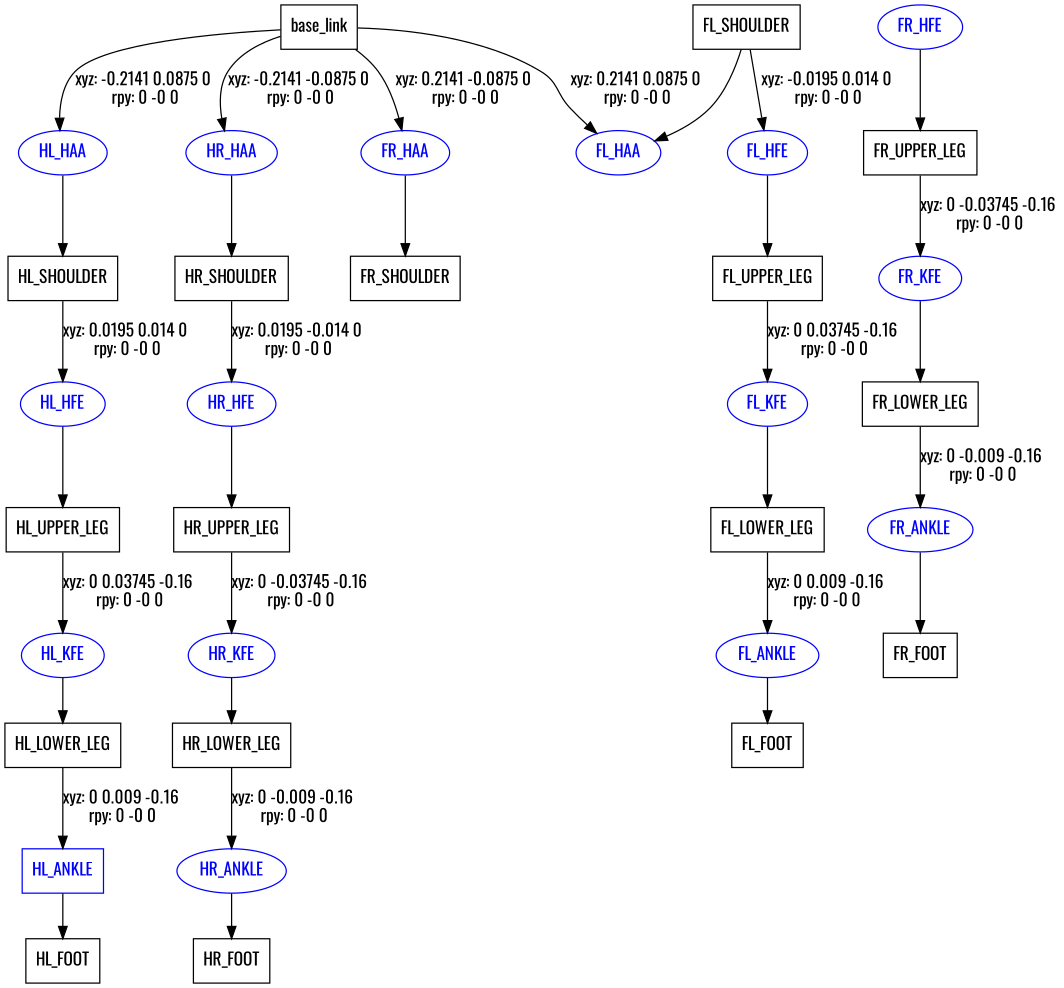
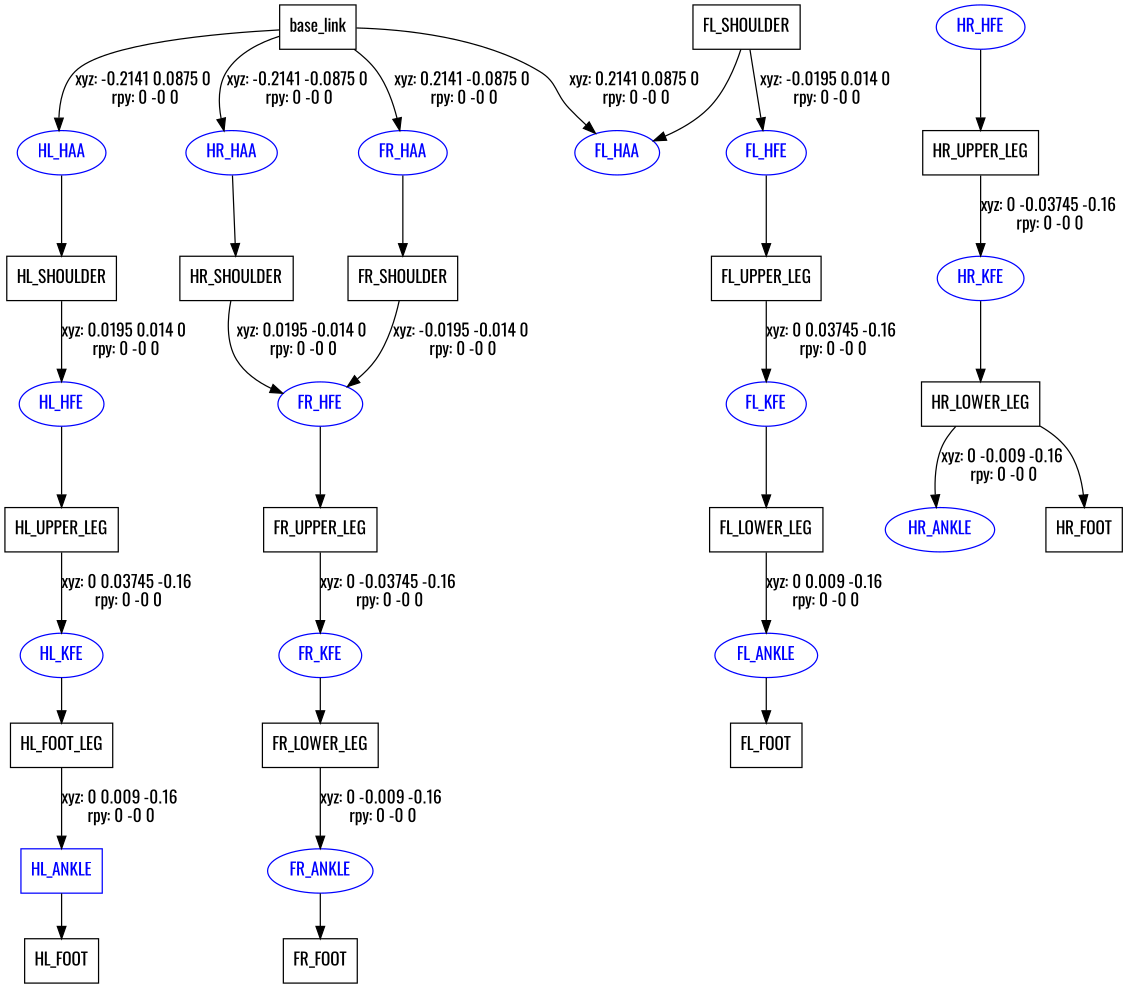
  digraph {
    fontname=Oswald
    node [fontname=Oswald shape=box]
    edge [fontname=Oswald]
    n1 [label=base_link]
    FL_HAA [color=blue fontcolor=blue shape=ellipse]
    FR_HAA [color=blue fontcolor=blue shape=ellipse]
    HL_HAA [color=blue fontcolor=blue shape=ellipse]
    HR_HAA [color=blue fontcolor=blue shape=ellipse]
    n6 [label=FR_SHOULDER]
    n7 [label=HL_SHOULDER]
    n8 [label=HR_SHOULDER]
    n9 [label=FL_SHOULDER]
    FL_HFE [color=blue fontcolor=blue shape=ellipse]
    n11 [label=FL_UPPER_LEG]
    FL_KFE [color=blue fontcolor=blue shape=ellipse]
    n13 [label=FL_LOWER_LEG]
    FL_ANKLE [color=blue fontcolor=blue shape=ellipse]
    n15 [label=FL_FOOT]
    FR_HFE [color=blue fontcolor=blue shape=ellipse]
    n17 [label=FR_UPPER_LEG]
    FR_KFE [color=blue fontcolor=blue shape=ellipse]
    n19 [label=FR_LOWER_LEG]
    FR_ANKLE [color=blue fontcolor=blue shape=ellipse]
    n21 [label=FR_FOOT]
    HL_HFE [color=blue fontcolor=blue shape=ellipse]
    n23 [label=HL_UPPER_LEG]
    HL_KFE [color=blue fontcolor=blue shape=ellipse]
-   n25 [label=HL_LOWER_LEG]
+   n25 [label=HL_FOOT_LEG]
    HL_ANKLE [color=blue fontcolor=blue]
    n27 [label=HL_FOOT]
    HR_HFE [color=blue fontcolor=blue shape=ellipse]
    n29 [label=HR_UPPER_LEG]
    HR_KFE [color=blue fontcolor=blue shape=ellipse]
    n31 [label=HR_LOWER_LEG]
    HR_ANKLE [color=blue fontcolor=blue shape=ellipse]
    n33 [label=HR_FOOT]
    n1 -> FL_HAA [label="xyz: 0.2141 0.0875 0 \nrpy: 0 -0 0"]
    n1 -> FR_HAA [label="xyz: 0.2141 -0.0875 0 \nrpy: 0 -0 0"]
    n1 -> HL_HAA [label="xyz: -0.2141 0.0875 0 \nrpy: 0 -0 0"]
    n1 -> HR_HAA [label="xyz: -0.2141 -0.0875 0 \nrpy: 0 -0 0"]
    FR_HAA -> n6
    HL_HAA -> n7
    HR_HAA -> n8
+   n6 -> FR_HFE [label="xyz: -0.0195 -0.014 0 \nrpy: 0 -0 0"]
    n7 -> HL_HFE [label="xyz: 0.0195 0.014 0 \nrpy: 0 -0 0"]
-   n8 -> HR_HFE [label="xyz: 0.0195 -0.014 0 \nrpy: 0 -0 0"]
+   n8 -> FR_HFE [label="xyz: 0.0195 -0.014 0 \nrpy: 0 -0 0"]
    n9 -> FL_HAA
    n9 -> FL_HFE [label="xyz: -0.0195 0.014 0 \nrpy: 0 -0 0"]
    FL_HFE -> n11
    n11 -> FL_KFE [label="xyz: 0 0.03745 -0.16 \nrpy: 0 -0 0"]
    FL_KFE -> n13
    n13 -> FL_ANKLE [label="xyz: 0 0.009 -0.16 \nrpy: 0 -0 0"]
    FL_ANKLE -> n15
    FR_HFE -> n17
    n17 -> FR_KFE [label="xyz: 0 -0.03745 -0.16 \nrpy: 0 -0 0"]
    FR_KFE -> n19
    n19 -> FR_ANKLE [label="xyz: 0 -0.009 -0.16 \nrpy: 0 -0 0"]
    FR_ANKLE -> n21
    HL_HFE -> n23
    n23 -> HL_KFE [label="xyz: 0 0.03745 -0.16 \nrpy: 0 -0 0"]
    HL_KFE -> n25
    n25 -> HL_ANKLE [label="xyz: 0 0.009 -0.16 \nrpy: 0 -0 0"]
    HL_ANKLE -> n27
    HR_HFE -> n29
    n29 -> HR_KFE [label="xyz: 0 -0.03745 -0.16 \nrpy: 0 -0 0"]
    HR_KFE -> n31
    n31 -> HR_ANKLE [label="xyz: 0 -0.009 -0.16 \nrpy: 0 -0 0"]
-   HR_ANKLE -> n33
+   n31 -> n33
  }
